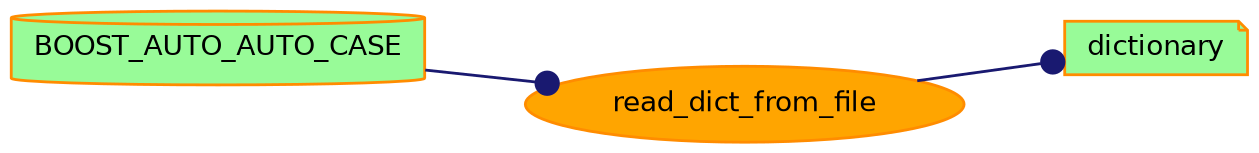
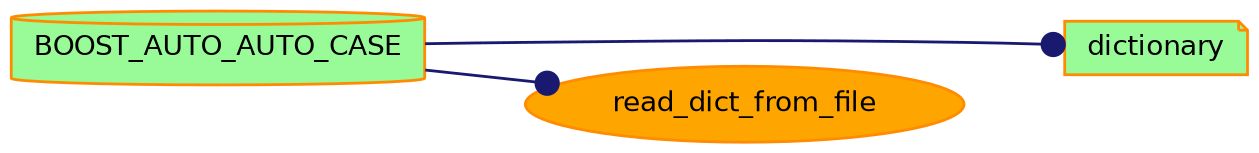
  digraph {
    rankdir=LR
    node [color=darkorange fillcolor=palegreen fontname=Helvetica fontsize=10 style=filled]
    edge [arrowhead=dot color=midnightblue fontname=Helvetica fontsize=10 labelfontname=Helvetica labelfontsize=10 style=solid]
    n1 [fontcolor=black height=0.2 label=BOOST_AUTO_AUTO_CASE shape=cylinder width=0.4]
    n2 [height=0.2 label=dictionary shape=note width=0.4]
    n3 [fillcolor=orange height=0.2 label=read_dict_from_file shape=ellipse width=0.4]
-   n3 -> n2
+   n1 -> n2
    n1 -> n3
  }
